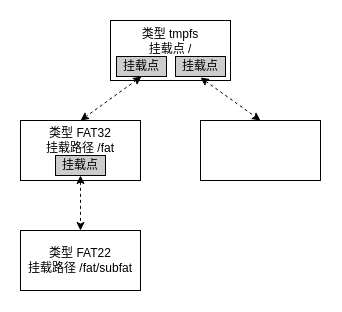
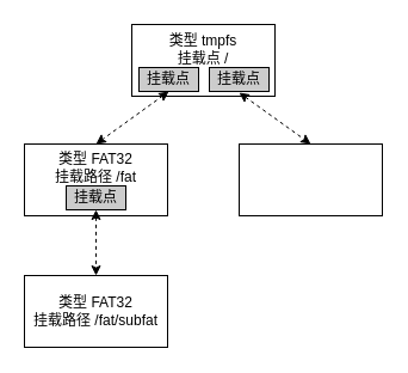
  <mxCell id="0" />
  <mxCell id="1" parent="0" />
  <mxCell id="2" value="" style="rounded=0;whiteSpace=wrap;html=1;fillColor=none;" parent="1" vertex="1"><mxGeometry x="20" y="120" width="120" height="60" as="geometry" /></mxCell>
  <mxCell id="3" value="类型 FAT32&lt;br&gt;挂载路径 /fat" style="text;html=1;strokeColor=none;fillColor=none;align=center;verticalAlign=middle;whiteSpace=wrap;rounded=0;" parent="1" vertex="1"><mxGeometry x="20" y="110" width="120" height="60" as="geometry" /></mxCell>
  <mxCell id="4" value="" style="rounded=0;whiteSpace=wrap;html=1;fillColor=none;" parent="1" vertex="1"><mxGeometry x="110" y="20" width="120" height="60" as="geometry" /></mxCell>
  <mxCell id="5" value="" style="rounded=0;whiteSpace=wrap;html=1;fillColor=none;" parent="1" vertex="1"><mxGeometry x="200" y="120" width="120" height="60" as="geometry" /></mxCell>
  <mxCell id="6" value="类型 tmpfs&lt;br&gt;挂载点 /" style="text;html=1;strokeColor=none;fillColor=none;align=center;verticalAlign=middle;whiteSpace=wrap;rounded=0;" parent="1" vertex="1"><mxGeometry x="140" y="26" width="60" height="30" as="geometry" /></mxCell>
  <mxCell id="7" value="" style="rounded=0;whiteSpace=wrap;html=1;" parent="1" vertex="1"><mxGeometry x="20" y="230" width="120" height="60" as="geometry" /></mxCell>
- <mxCell id="8" value="类型 FAT22&lt;br&gt;挂载路径 /fat/subfat" style="text;html=1;strokeColor=none;fillColor=none;align=center;verticalAlign=middle;whiteSpace=wrap;rounded=0;" parent="1" vertex="1"><mxGeometry x="20" y="230" width="120" height="60" as="geometry" /></mxCell>
+ <mxCell id="8" value="类型 FAT32&lt;br&gt;挂载路径 /fat/subfat" style="text;html=1;strokeColor=none;fillColor=none;align=center;verticalAlign=middle;whiteSpace=wrap;rounded=0;" parent="1" vertex="1"><mxGeometry x="20" y="230" width="120" height="60" as="geometry" /></mxCell>
  <mxCell id="9" style="rounded=0;orthogonalLoop=1;jettySize=auto;html=1;exitX=0.5;exitY=1;exitDx=0;exitDy=0;entryX=0.5;entryY=0;entryDx=0;entryDy=0;startArrow=classic;startFill=1;dashed=1;" parent="1" target="5" edge="1"><mxGeometry relative="1" as="geometry"><mxPoint x="200" y="77" as="sourcePoint" /></mxGeometry></mxCell>
  <mxCell id="10" style="rounded=0;orthogonalLoop=1;jettySize=auto;html=1;exitX=0.5;exitY=1;exitDx=0;exitDy=0;entryX=0.5;entryY=0;entryDx=0;entryDy=0;startArrow=classic;startFill=1;dashed=1;" parent="1" source="14" target="7" edge="1"><mxGeometry relative="1" as="geometry"><mxPoint x="80" y="176" as="sourcePoint" /></mxGeometry></mxCell>
  <mxCell id="11" value="挂载点" style="rounded=0;whiteSpace=wrap;html=1;fillStyle=auto;strokeColor=#000000;fillColor=#CCCCCC;" parent="1" vertex="1"><mxGeometry x="175" y="56" width="50" height="20" as="geometry" /></mxCell>
  <mxCell id="12" style="edgeStyle=none;rounded=0;orthogonalLoop=1;jettySize=auto;html=1;exitX=0.5;exitY=1;exitDx=0;exitDy=0;entryX=0.5;entryY=0;entryDx=0;entryDy=0;dashed=1;startArrow=classic;startFill=1;" parent="1" source="13" target="2" edge="1"><mxGeometry relative="1" as="geometry" /></mxCell>
  <mxCell id="13" value="挂载点" style="rounded=0;whiteSpace=wrap;html=1;fillStyle=auto;strokeColor=#000000;fillColor=#CCCCCC;" parent="1" vertex="1"><mxGeometry x="116" y="56" width="50" height="20" as="geometry" /></mxCell>
  <mxCell id="14" value="挂载点" style="rounded=0;whiteSpace=wrap;html=1;fillStyle=auto;strokeColor=#000000;fillColor=#CCCCCC;" parent="1" vertex="1"><mxGeometry x="55" y="155" width="50" height="20" as="geometry" /></mxCell>
